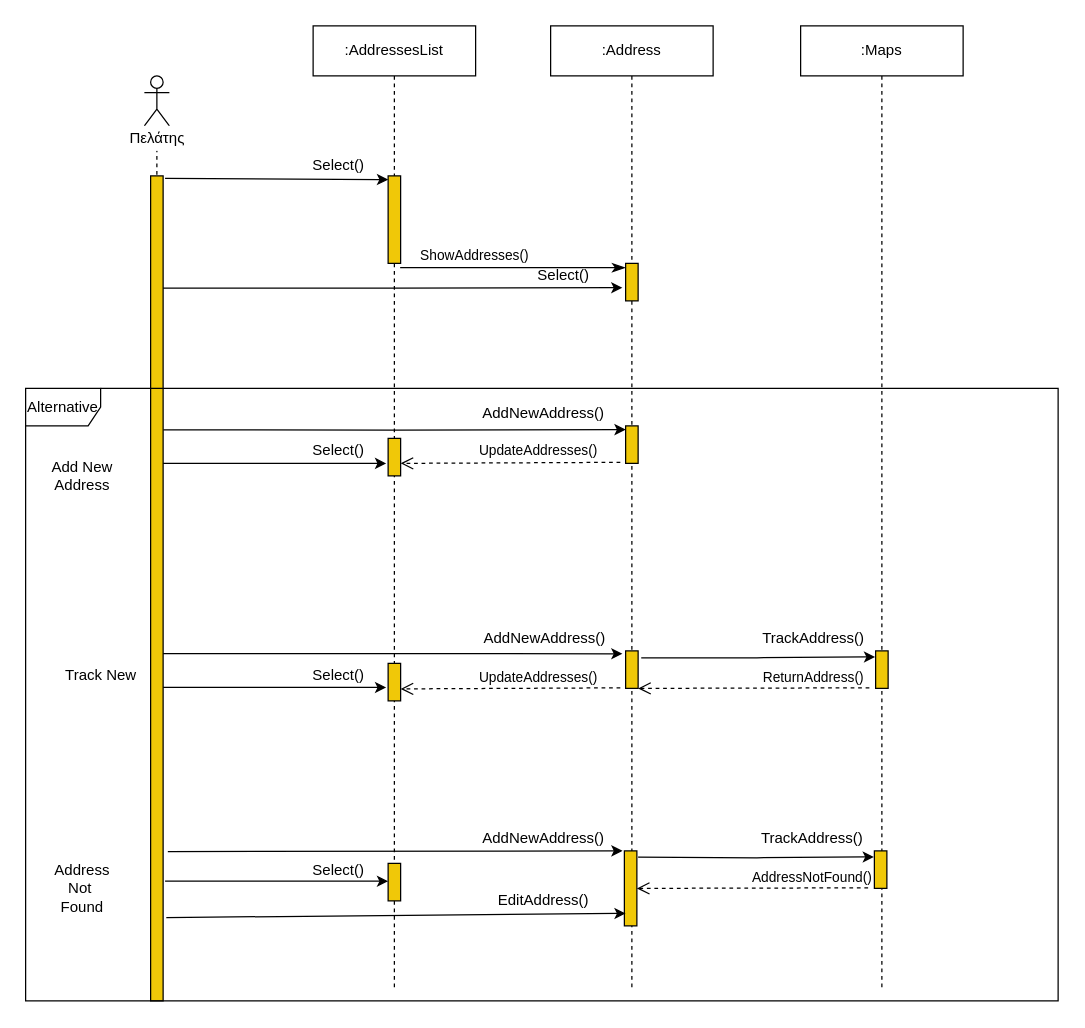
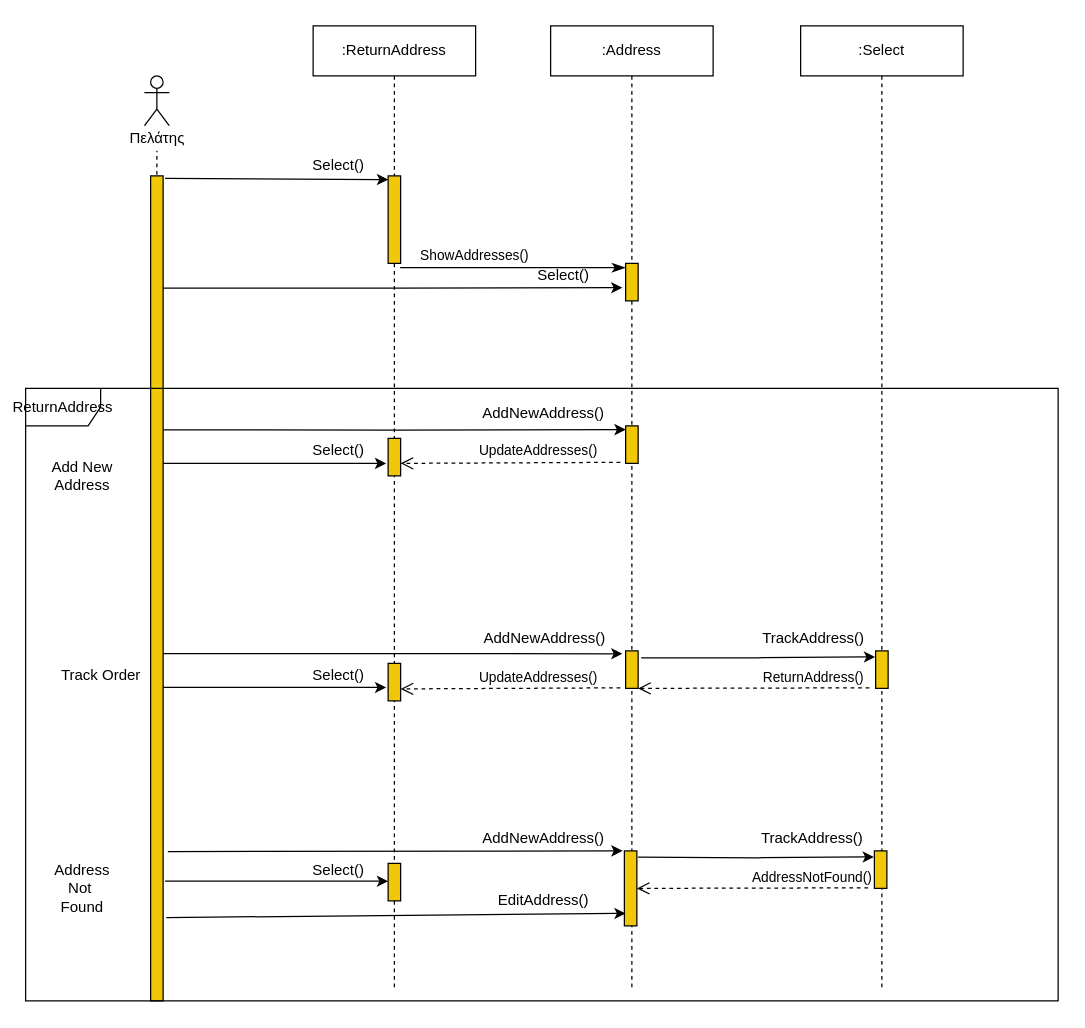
  <mxCell id="0" />
  <mxCell id="1" parent="0" />
  <mxCell id="2" style="edgeStyle=orthogonalEdgeStyle;rounded=0;orthogonalLoop=1;jettySize=auto;html=1;exitX=1.008;exitY=0.308;exitDx=0;exitDy=0;exitPerimeter=0;" edge="1" parent="1" source="5"><mxGeometry relative="1" as="geometry"><mxPoint x="320" y="350" as="sourcePoint" /><mxPoint x="500" y="343" as="targetPoint" /></mxGeometry></mxCell>
  <mxCell id="3" value="" style="shape=umlLifeline;participant=umlActor;perimeter=lifelinePerimeter;whiteSpace=wrap;html=1;container=1;collapsible=0;recursiveResize=0;verticalAlign=top;spacingTop=36;outlineConnect=0;strokeColor=default;shadow=0;fontFamily=Times New Roman;fillColor=none;" vertex="1" parent="1"><mxGeometry x="115" y="60" width="20" height="740" as="geometry" /></mxCell>
  <mxCell id="4" value="Πελάτης" style="text;html=1;align=center;verticalAlign=middle;resizable=0;points=[];autosize=1;fillColor=default;" vertex="1" parent="1"><mxGeometry x="95" y="100" width="60" height="20" as="geometry" /></mxCell>
  <mxCell id="5" value="" style="html=1;points=[];perimeter=orthogonalPerimeter;fillColor=#F0C808;" vertex="1" parent="1"><mxGeometry x="120" y="140" width="10" height="660" as="geometry" /></mxCell>
- <mxCell id="6" value=":AddressesList" style="shape=umlLifeline;perimeter=lifelinePerimeter;whiteSpace=wrap;html=1;container=1;collapsible=0;recursiveResize=0;outlineConnect=0;strokeColor=default;fillColor=none;" vertex="1" parent="1"><mxGeometry x="250" y="20" width="130" height="770" as="geometry" /></mxCell>
+ <mxCell id="6" value=":ReturnAddress" style="shape=umlLifeline;perimeter=lifelinePerimeter;whiteSpace=wrap;html=1;container=1;collapsible=0;recursiveResize=0;outlineConnect=0;strokeColor=default;fillColor=none;" vertex="1" parent="1"><mxGeometry x="250" y="20" width="130" height="770" as="geometry" /></mxCell>
  <mxCell id="7" value="" style="html=1;points=[];perimeter=orthogonalPerimeter;fillColor=#F0C808;" vertex="1" parent="6"><mxGeometry x="60" y="120" width="10" height="70" as="geometry" /></mxCell>
  <mxCell id="8" value="" style="html=1;points=[];perimeter=orthogonalPerimeter;fillColor=#F0C808;" vertex="1" parent="6"><mxGeometry x="60" y="670" width="10" height="30" as="geometry" /></mxCell>
  <mxCell id="9" value="Select()" style="text;html=1;align=center;verticalAlign=middle;resizable=0;points=[];autosize=1;strokeColor=none;fillColor=none;" vertex="1" parent="6"><mxGeometry x="-10" y="330" width="60" height="20" as="geometry" /></mxCell>
  <mxCell id="10" value="Select()" style="text;html=1;align=center;verticalAlign=middle;resizable=0;points=[];autosize=1;strokeColor=none;fillColor=none;" vertex="1" parent="6"><mxGeometry x="-10" y="102" width="60" height="20" as="geometry" /></mxCell>
  <mxCell id="11" value="" style="html=1;points=[];perimeter=orthogonalPerimeter;fillColor=#F0C808;" vertex="1" parent="6"><mxGeometry x="60" y="510" width="10" height="30" as="geometry" /></mxCell>
  <mxCell id="12" value="Select()" style="text;html=1;align=center;verticalAlign=middle;resizable=0;points=[];autosize=1;strokeColor=none;fillColor=none;" vertex="1" parent="6"><mxGeometry x="-10" y="510" width="60" height="20" as="geometry" /></mxCell>
  <mxCell id="13" value="UpdateAddresses()" style="html=1;verticalAlign=bottom;endArrow=open;dashed=1;endSize=8;rounded=0;sketch=0;fontColor=none;strokeColor=default;exitX=-0.426;exitY=0.972;exitDx=0;exitDy=0;exitPerimeter=0;" edge="1" parent="6"><mxGeometry x="-0.252" relative="1" as="geometry"><mxPoint x="245.74" y="529.57" as="sourcePoint" /><mxPoint x="70.0" y="530.41" as="targetPoint" /><mxPoint as="offset" /></mxGeometry></mxCell>
  <mxCell id="14" value="Select()" style="text;html=1;align=center;verticalAlign=middle;resizable=0;points=[];autosize=1;strokeColor=none;fillColor=none;" vertex="1" parent="6"><mxGeometry x="-10" y="666" width="60" height="20" as="geometry" /></mxCell>
  <mxCell id="15" style="edgeStyle=orthogonalEdgeStyle;rounded=0;orthogonalLoop=1;jettySize=auto;html=1;entryX=-0.253;entryY=0.078;entryDx=0;entryDy=0;entryPerimeter=0;exitX=1.377;exitY=0.819;exitDx=0;exitDy=0;exitPerimeter=0;" edge="1" parent="6" source="5"><mxGeometry relative="1" as="geometry"><mxPoint x="70" y="660" as="sourcePoint" /><mxPoint x="247.53" y="660" as="targetPoint" /><Array as="points" /></mxGeometry></mxCell>
  <mxCell id="16" value="" style="html=1;points=[];perimeter=orthogonalPerimeter;fillColor=#F0C808;" vertex="1" parent="6"><mxGeometry x="60" y="330" width="10" height="30" as="geometry" /></mxCell>
- <mxCell id="17" value=":Maps" style="shape=umlLifeline;perimeter=lifelinePerimeter;whiteSpace=wrap;html=1;container=1;collapsible=0;recursiveResize=0;outlineConnect=0;strokeColor=default;fillColor=none;" vertex="1" parent="1"><mxGeometry x="640" y="20" width="130" height="770" as="geometry" /></mxCell>
+ <mxCell id="17" value=":Select" style="shape=umlLifeline;perimeter=lifelinePerimeter;whiteSpace=wrap;html=1;container=1;collapsible=0;recursiveResize=0;outlineConnect=0;strokeColor=default;fillColor=none;" vertex="1" parent="1"><mxGeometry x="640" y="20" width="130" height="770" as="geometry" /></mxCell>
  <mxCell id="18" value="" style="html=1;points=[];perimeter=orthogonalPerimeter;fillColor=#F0C808;" vertex="1" parent="17"><mxGeometry x="60" y="500" width="10" height="30" as="geometry" /></mxCell>
  <mxCell id="19" value=":Address" style="shape=umlLifeline;perimeter=lifelinePerimeter;whiteSpace=wrap;html=1;container=1;collapsible=0;recursiveResize=0;outlineConnect=0;strokeColor=default;fillColor=none;" vertex="1" parent="1"><mxGeometry x="440" y="20" width="130" height="770" as="geometry" /></mxCell>
  <mxCell id="20" value="" style="html=1;points=[];perimeter=orthogonalPerimeter;fillColor=#F0C808;" vertex="1" parent="19"><mxGeometry x="60" y="190" width="10" height="30" as="geometry" /></mxCell>
  <mxCell id="21" value="" style="html=1;points=[];perimeter=orthogonalPerimeter;fillColor=#F0C808;" vertex="1" parent="19"><mxGeometry x="60" y="500" width="10" height="30" as="geometry" /></mxCell>
  <mxCell id="22" value="Select()" style="text;html=1;align=center;verticalAlign=middle;resizable=0;points=[];autosize=1;strokeColor=none;fillColor=none;" vertex="1" parent="19"><mxGeometry x="-20" y="190" width="60" height="20" as="geometry" /></mxCell>
  <mxCell id="23" value="" style="html=1;points=[];perimeter=orthogonalPerimeter;fillColor=#F0C808;" vertex="1" parent="19"><mxGeometry x="60" y="320" width="10" height="30" as="geometry" /></mxCell>
  <mxCell id="24" value="" style="endArrow=classic;html=1;rounded=0;exitX=1.155;exitY=0.003;exitDx=0;exitDy=0;exitPerimeter=0;" edge="1" parent="1" source="5"><mxGeometry width="50" height="50" relative="1" as="geometry"><mxPoint x="390" y="550" as="sourcePoint" /><mxPoint x="310" y="143" as="targetPoint" /></mxGeometry></mxCell>
  <mxCell id="25" value="ShowAddresses()" style="html=1;verticalAlign=bottom;endArrow=classicThin;endSize=8;rounded=0;sketch=0;fontColor=none;strokeColor=default;endFill=1;exitX=0.962;exitY=1.049;exitDx=0;exitDy=0;exitPerimeter=0;" edge="1" parent="1" source="7" target="20"><mxGeometry x="-0.341" relative="1" as="geometry"><mxPoint x="320" y="180" as="sourcePoint" /><mxPoint x="255.97" y="350.57" as="targetPoint" /><mxPoint as="offset" /></mxGeometry></mxCell>
  <mxCell id="26" style="edgeStyle=orthogonalEdgeStyle;rounded=0;orthogonalLoop=1;jettySize=auto;html=1;entryX=-0.258;entryY=0.649;entryDx=0;entryDy=0;entryPerimeter=0;exitX=1;exitY=0.136;exitDx=0;exitDy=0;exitPerimeter=0;" edge="1" parent="1" source="5" target="20"><mxGeometry relative="1" as="geometry"><mxPoint x="840" y="160" as="targetPoint" /></mxGeometry></mxCell>
  <mxCell id="27" value="" style="endArrow=classic;html=1;rounded=0;exitX=1.155;exitY=0.003;exitDx=0;exitDy=0;exitPerimeter=0;" edge="1" parent="1"><mxGeometry width="50" height="50" relative="1" as="geometry"><mxPoint x="130" y="370" as="sourcePoint" /><mxPoint x="308.45" y="370" as="targetPoint" /></mxGeometry></mxCell>
  <mxCell id="28" value="UpdateAddresses()" style="html=1;verticalAlign=bottom;endArrow=open;dashed=1;endSize=8;rounded=0;sketch=0;fontColor=none;strokeColor=default;exitX=-0.426;exitY=0.972;exitDx=0;exitDy=0;exitPerimeter=0;" edge="1" parent="1" source="23"><mxGeometry x="-0.252" relative="1" as="geometry"><mxPoint x="480" y="370" as="sourcePoint" /><mxPoint x="320" y="370" as="targetPoint" /><mxPoint as="offset" /></mxGeometry></mxCell>
  <mxCell id="29" value="" style="endArrow=classic;html=1;rounded=0;exitX=1.155;exitY=0.003;exitDx=0;exitDy=0;exitPerimeter=0;" edge="1" parent="1"><mxGeometry width="50" height="50" relative="1" as="geometry"><mxPoint x="130" y="549.23" as="sourcePoint" /><mxPoint x="308.45" y="549.23" as="targetPoint" /></mxGeometry></mxCell>
  <mxCell id="30" value="AddNewAddress()" style="text;html=1;align=center;verticalAlign=middle;resizable=0;points=[];autosize=1;strokeColor=none;fillColor=none;" vertex="1" parent="1"><mxGeometry x="379" y="320" width="110" height="20" as="geometry" /></mxCell>
  <mxCell id="31" style="edgeStyle=orthogonalEdgeStyle;rounded=0;orthogonalLoop=1;jettySize=auto;html=1;entryX=-0.253;entryY=0.078;entryDx=0;entryDy=0;entryPerimeter=0;exitX=1;exitY=0.579;exitDx=0;exitDy=0;exitPerimeter=0;" edge="1" parent="1" source="5" target="21"><mxGeometry relative="1" as="geometry"><mxPoint x="320" y="522" as="sourcePoint" /><mxPoint x="490" y="523" as="targetPoint" /><Array as="points" /></mxGeometry></mxCell>
  <mxCell id="32" value="AddNewAddress()" style="text;html=1;align=center;verticalAlign=middle;resizable=0;points=[];autosize=1;strokeColor=none;fillColor=none;" vertex="1" parent="1"><mxGeometry x="380" y="500" width="110" height="20" as="geometry" /></mxCell>
  <mxCell id="33" style="edgeStyle=orthogonalEdgeStyle;rounded=0;orthogonalLoop=1;jettySize=auto;html=1;entryX=-0.039;entryY=0.161;entryDx=0;entryDy=0;entryPerimeter=0;exitX=1.248;exitY=0.184;exitDx=0;exitDy=0;exitPerimeter=0;" edge="1" parent="1" source="21" target="18"><mxGeometry relative="1" as="geometry" /></mxCell>
  <mxCell id="34" value="TrackAddress()" style="text;html=1;align=center;verticalAlign=middle;resizable=0;points=[];autosize=1;strokeColor=none;fillColor=none;" vertex="1" parent="1"><mxGeometry x="600" y="500" width="100" height="20" as="geometry" /></mxCell>
  <mxCell id="35" value="ReturnAddress()" style="html=1;verticalAlign=bottom;endArrow=open;dashed=1;endSize=8;rounded=0;sketch=0;fontColor=none;strokeColor=default;exitX=-0.426;exitY=0.972;exitDx=0;exitDy=0;exitPerimeter=0;" edge="1" parent="1"><mxGeometry x="-0.513" relative="1" as="geometry"><mxPoint x="695" y="549.57" as="sourcePoint" /><mxPoint x="510" y="550" as="targetPoint" /><mxPoint as="offset" /></mxGeometry></mxCell>
  <mxCell id="36" value="" style="html=1;points=[];perimeter=orthogonalPerimeter;fillColor=#F0C808;" vertex="1" parent="1"><mxGeometry x="699" y="680" width="10" height="30" as="geometry" /></mxCell>
  <mxCell id="37" value="" style="html=1;points=[];perimeter=orthogonalPerimeter;fillColor=#F0C808;" vertex="1" parent="1"><mxGeometry x="499" y="680" width="10" height="60" as="geometry" /></mxCell>
  <mxCell id="38" value="AddNewAddress()" style="text;html=1;align=center;verticalAlign=middle;resizable=0;points=[];autosize=1;strokeColor=none;fillColor=none;" vertex="1" parent="1"><mxGeometry x="379" y="660" width="110" height="20" as="geometry" /></mxCell>
  <mxCell id="39" style="edgeStyle=orthogonalEdgeStyle;rounded=0;orthogonalLoop=1;jettySize=auto;html=1;entryX=-0.039;entryY=0.161;entryDx=0;entryDy=0;entryPerimeter=0;" edge="1" parent="1" target="36"><mxGeometry relative="1" as="geometry"><mxPoint x="510" y="685" as="sourcePoint" /></mxGeometry></mxCell>
  <mxCell id="40" value="TrackAddress()" style="text;html=1;align=center;verticalAlign=middle;resizable=0;points=[];autosize=1;strokeColor=none;fillColor=none;" vertex="1" parent="1"><mxGeometry x="599" y="660" width="100" height="20" as="geometry" /></mxCell>
  <mxCell id="41" value="AddressNotFound()" style="html=1;verticalAlign=bottom;endArrow=open;dashed=1;endSize=8;rounded=0;sketch=0;fontColor=none;strokeColor=default;exitX=-0.426;exitY=0.972;exitDx=0;exitDy=0;exitPerimeter=0;" edge="1" parent="1"><mxGeometry x="-0.513" relative="1" as="geometry"><mxPoint x="694" y="709.57" as="sourcePoint" /><mxPoint x="509" y="710" as="targetPoint" /><mxPoint as="offset" /></mxGeometry></mxCell>
  <mxCell id="42" value="" style="endArrow=classic;html=1;rounded=0;exitX=1.155;exitY=0.003;exitDx=0;exitDy=0;exitPerimeter=0;" edge="1" parent="1"><mxGeometry width="50" height="50" relative="1" as="geometry"><mxPoint x="131.55" y="704.23" as="sourcePoint" /><mxPoint x="310" y="704.23" as="targetPoint" /></mxGeometry></mxCell>
  <mxCell id="43" value="" style="endArrow=classic;html=1;rounded=0;exitX=1.254;exitY=0.899;exitDx=0;exitDy=0;exitPerimeter=0;" edge="1" parent="1" source="5"><mxGeometry width="50" height="50" relative="1" as="geometry"><mxPoint x="125" y="730" as="sourcePoint" /><mxPoint x="500" y="730" as="targetPoint" /></mxGeometry></mxCell>
  <mxCell id="44" value="EditAddress()" style="text;html=1;align=center;verticalAlign=middle;resizable=0;points=[];autosize=1;strokeColor=none;fillColor=none;" vertex="1" parent="1"><mxGeometry x="389" y="710" width="90" height="20" as="geometry" /></mxCell>
  <mxCell id="45" value="Add New&lt;br&gt;Address" style="text;html=1;align=center;verticalAlign=middle;resizable=0;points=[];autosize=1;strokeColor=none;fillColor=none;" vertex="1" parent="1"><mxGeometry x="35" y="365" width="60" height="30" as="geometry" /></mxCell>
- <mxCell id="46" value="Track New" style="text;html=1;align=center;verticalAlign=middle;resizable=0;points=[];autosize=1;strokeColor=none;fillColor=none;" vertex="1" parent="1"><mxGeometry x="40" y="530" width="80" height="20" as="geometry" /></mxCell>
+ <mxCell id="46" value="Track Order" style="text;html=1;align=center;verticalAlign=middle;resizable=0;points=[];autosize=1;strokeColor=none;fillColor=none;" vertex="1" parent="1"><mxGeometry x="40" y="530" width="80" height="20" as="geometry" /></mxCell>
  <mxCell id="47" value="Address&lt;br&gt;Not&amp;nbsp;&lt;br&gt;Found" style="text;html=1;align=center;verticalAlign=middle;resizable=0;points=[];autosize=1;strokeColor=none;fillColor=none;" vertex="1" parent="1"><mxGeometry x="35" y="685" width="60" height="50" as="geometry" /></mxCell>
- <mxCell id="48" value="Alternative" style="shape=umlFrame;whiteSpace=wrap;html=1;rounded=0;labelBackgroundColor=none;labelBorderColor=none;fontColor=default;fillColor=none;gradientColor=none;" vertex="1" parent="1"><mxGeometry y="310" width="826" height="490" as="geometry" x="20" /></mxCell>
+ <mxCell id="48" value="ReturnAddress" style="shape=umlFrame;whiteSpace=wrap;html=1;rounded=0;labelBackgroundColor=none;labelBorderColor=none;fontColor=default;fillColor=none;gradientColor=none;" vertex="1" parent="1"><mxGeometry y="310" width="826" height="490" as="geometry" x="20" /></mxCell>
